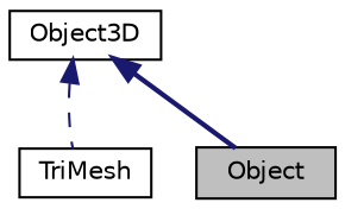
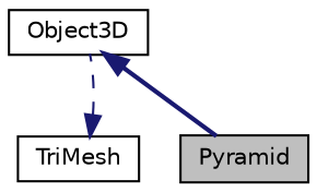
  digraph {
    node [color=black fillcolor=white fontname=Helvetica fontsize=10 shape=record style=filled]
    edge [color=midnightblue dir=back fontname=Helvetica fontsize=10 labelfontname=Helvetica labelfontsize=10]
-   n1 [fillcolor=grey75 fontcolor=black height=0.2 label=Object width=0.4]
+   n1 [fillcolor=grey75 fontcolor=black height=0.2 label=Pyramid width=0.4]
    n2 [height=0.2 label=TriMesh width=0.4]
    n3 [height=0.2 label=Object3D width=0.4]
    n3 -> n1 [style=bold]
-   n3 -> n2 [style=dashed]
+   n2 -> n3 [style=dashed]
  }
